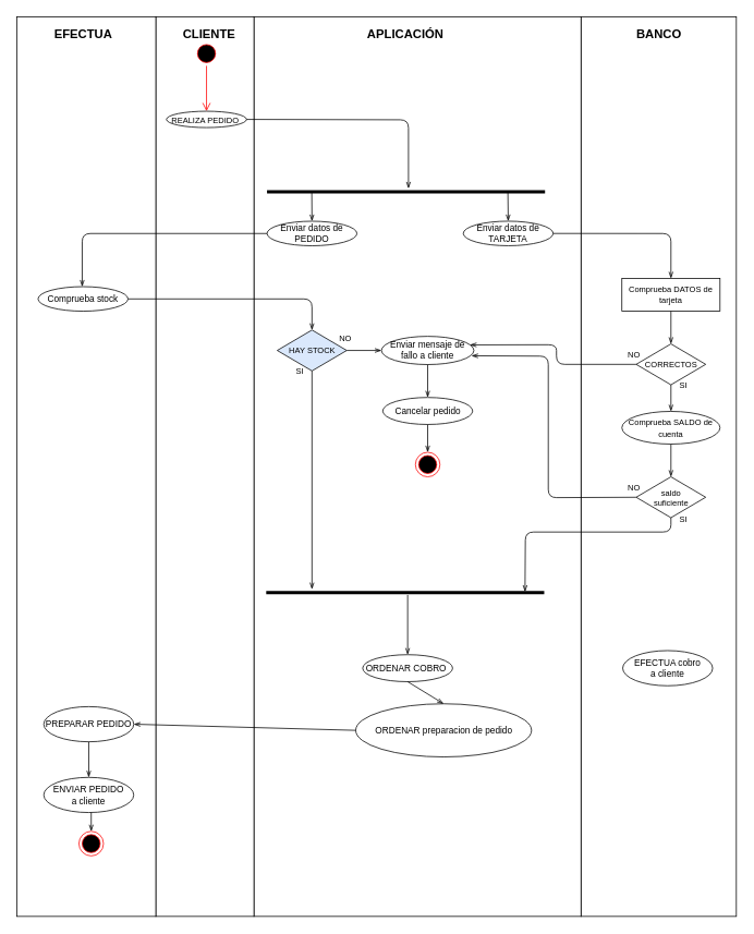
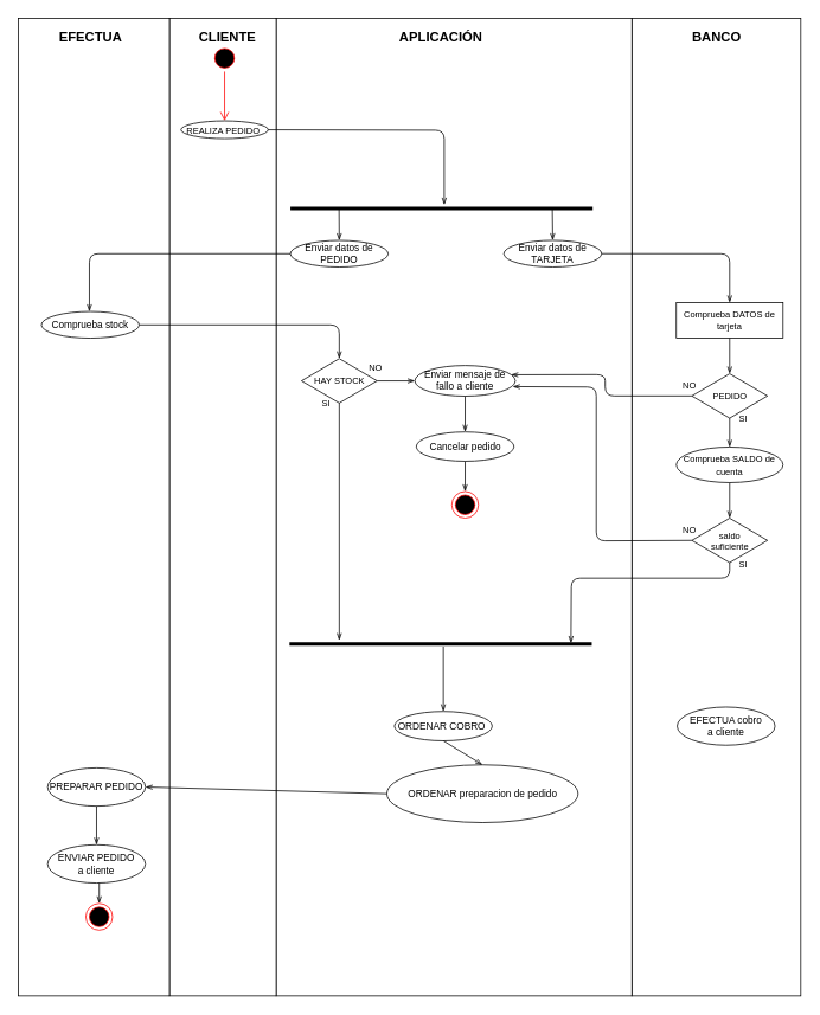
  <mxCell id="0" />
  <mxCell id="1" parent="0" />
  <mxCell id="2" value="" style="rounded=0;whiteSpace=wrap;html=1;strokeWidth=1;fontSize=10;" parent="1" vertex="1"><mxGeometry x="710" y="20" width="190" height="1100" as="geometry" /></mxCell>
  <mxCell id="3" value="" style="rounded=0;whiteSpace=wrap;html=1;strokeWidth=1;fontSize=10;" parent="1" vertex="1"><mxGeometry x="310" y="20" width="400" height="1100" as="geometry" /></mxCell>
  <mxCell id="4" value="" style="rounded=0;whiteSpace=wrap;html=1;strokeWidth=1;fontSize=10;" parent="1" vertex="1"><mxGeometry x="190" y="20" width="120" height="1100" as="geometry" /></mxCell>
  <mxCell id="5" value="" style="rounded=0;whiteSpace=wrap;html=1;strokeWidth=1;fontSize=10;" parent="1" vertex="1"><mxGeometry x="20" y="20" width="170" height="1100" as="geometry" /></mxCell>
  <mxCell id="6" value="" style="ellipse;html=1;shape=startState;fillColor=#000000;strokeColor=#ff0000;" parent="1" vertex="1"><mxGeometry x="237" y="50" width="30" height="30" as="geometry" /></mxCell>
  <mxCell id="7" value="" style="edgeStyle=orthogonalEdgeStyle;html=1;verticalAlign=bottom;endArrow=open;endSize=8;strokeColor=#ff0000;entryX=0.5;entryY=0;entryDx=0;entryDy=0;" parent="1" source="6" target="8" edge="1"><mxGeometry relative="1" as="geometry"><mxPoint x="77" y="80" as="targetPoint" /></mxGeometry></mxCell>
  <mxCell id="8" value="REALIZA PEDIDO&amp;nbsp;" style="ellipse;whiteSpace=wrap;html=1;fontSize=10;" parent="1" vertex="1"><mxGeometry x="203" y="135.5" width="98" height="20" as="geometry" /></mxCell>
  <mxCell id="9" value="Enviar datos de PEDIDO" style="ellipse;whiteSpace=wrap;html=1;fontSize=11;" parent="1" vertex="1"><mxGeometry x="326" y="270" width="110" height="30" as="geometry" /></mxCell>
  <mxCell id="10" value="" style="line;strokeWidth=4;fillColor=none;align=left;verticalAlign=middle;spacingTop=-1;spacingLeft=3;spacingRight=3;rotatable=0;labelPosition=right;points=[];portConstraint=eastwest;" parent="1" vertex="1"><mxGeometry x="326" y="230" width="340" height="8" as="geometry" /></mxCell>
  <mxCell id="11" value="" style="endArrow=openThin;endFill=0;endSize=6;html=1;exitX=1;exitY=0.5;exitDx=0;exitDy=0;" parent="1" source="8" edge="1"><mxGeometry width="100" relative="1" as="geometry"><mxPoint x="499" y="168" as="sourcePoint" /><mxPoint x="499" y="230" as="targetPoint" /><Array as="points"><mxPoint x="499" y="146" /></Array></mxGeometry></mxCell>
  <mxCell id="12" value="Enviar datos de TARJETA" style="ellipse;whiteSpace=wrap;html=1;fontSize=11;" parent="1" vertex="1"><mxGeometry x="566" y="269.95" width="110" height="30" as="geometry" /></mxCell>
  <mxCell id="13" value="&lt;font style=&quot;font-size: 15px&quot;&gt;&lt;b&gt;EFECTUA&lt;/b&gt;&lt;/font&gt;" style="text;html=1;align=center;verticalAlign=middle;resizable=0;points=[];autosize=1;fontSize=10;" parent="1" vertex="1"><mxGeometry x="56" y="30" width="90" height="20" as="geometry" /></mxCell>
- <mxCell id="14" value="HAY STOCK" style="rhombus;whiteSpace=wrap;html=1;strokeWidth=1;fontSize=10;fillColor=#dae8fc;" parent="1" vertex="1"><mxGeometry x="338.5" y="403" width="85" height="50" as="geometry" /></mxCell>
+ <mxCell id="14" value="HAY STOCK" style="rhombus;whiteSpace=wrap;html=1;strokeWidth=1;fontSize=10;" parent="1" vertex="1"><mxGeometry x="338.5" y="403" width="85" height="50" as="geometry" /></mxCell>
  <mxCell id="15" value="Comprueba stock" style="ellipse;whiteSpace=wrap;html=1;fontSize=11;" parent="1" vertex="1"><mxGeometry x="46" y="350" width="110" height="30" as="geometry" /></mxCell>
  <mxCell id="16" value="" style="endArrow=openThin;endFill=0;endSize=6;html=1;entryX=0.5;entryY=0;entryDx=0;entryDy=0;exitX=1;exitY=0.5;exitDx=0;exitDy=0;" parent="1" target="14" edge="1" source="15"><mxGeometry width="100" relative="1" as="geometry"><mxPoint x="381" y="382" as="sourcePoint" /><mxPoint x="391" y="362" as="targetPoint" /><Array as="points"><mxPoint x="381" y="365" /></Array></mxGeometry></mxCell>
  <mxCell id="17" value="NO&amp;nbsp;" style="text;html=1;align=center;verticalAlign=middle;resizable=0;points=[];autosize=1;fontSize=10;" parent="1" vertex="1"><mxGeometry x="408" y="403" width="30" height="20" as="geometry" /></mxCell>
  <mxCell id="18" value="SI" style="text;html=1;align=center;verticalAlign=middle;resizable=0;points=[];autosize=1;fontSize=10;" parent="1" vertex="1"><mxGeometry x="356" y="443" width="20" height="20" as="geometry" /></mxCell>
  <mxCell id="19" value="" style="endArrow=openThin;endFill=0;endSize=6;html=1;entryX=0.5;entryY=0;entryDx=0;entryDy=0;exitX=0.161;exitY=0.569;exitDx=0;exitDy=0;exitPerimeter=0;" parent="1" source="10" target="9" edge="1"><mxGeometry width="100" relative="1" as="geometry"><mxPoint x="411" y="235" as="sourcePoint" /><mxPoint x="388" y="250" as="targetPoint" /></mxGeometry></mxCell>
  <mxCell id="20" value="" style="endArrow=openThin;endFill=0;endSize=6;html=1;exitX=0.769;exitY=0.45;exitDx=0;exitDy=0;exitPerimeter=0;entryX=0.5;entryY=0;entryDx=0;entryDy=0;" parent="1" target="12" edge="1"><mxGeometry width="100" relative="1" as="geometry"><mxPoint x="620.56" y="233.55" as="sourcePoint" /><mxPoint x="501" y="279.95" as="targetPoint" /></mxGeometry></mxCell>
- <mxCell id="21" value="CORRECTOS" style="rhombus;whiteSpace=wrap;html=1;strokeWidth=1;fontSize=10;" parent="1" vertex="1"><mxGeometry x="777.5" y="420" width="85" height="50" as="geometry" /></mxCell>
+ <mxCell id="21" value="PEDIDO" style="rhombus;whiteSpace=wrap;html=1;strokeWidth=1;fontSize=10;" parent="1" vertex="1"><mxGeometry x="777.5" y="420" width="85" height="50" as="geometry" /></mxCell>
  <mxCell id="22" value="&lt;font style=&quot;font-size: 10px&quot;&gt;Comprueba DATOS de tarjeta&lt;/font&gt;" style="whiteSpace=wrap;html=1;fontSize=11;rounded=0;" parent="1" vertex="1"><mxGeometry x="760" y="340" width="120" height="40" as="geometry" /></mxCell>
  <mxCell id="23" value="" style="endArrow=openThin;endFill=0;endSize=6;html=1;entryX=0.5;entryY=0;entryDx=0;entryDy=0;exitX=1;exitY=0.5;exitDx=0;exitDy=0;" parent="1" target="22" edge="1" source="12"><mxGeometry width="100" relative="1" as="geometry"><mxPoint x="820" y="307.5" as="sourcePoint" /><mxPoint x="1535" y="650" as="targetPoint" /><Array as="points"><mxPoint x="820" y="285" /></Array></mxGeometry></mxCell>
  <mxCell id="24" value="" style="endArrow=openThin;endFill=0;endSize=6;html=1;entryX=0.5;entryY=0;entryDx=0;entryDy=0;exitX=0.5;exitY=1;exitDx=0;exitDy=0;" parent="1" source="22" target="21" edge="1"><mxGeometry width="100" relative="1" as="geometry"><mxPoint x="830" y="317.5" as="sourcePoint" /><mxPoint x="830" y="360" as="targetPoint" /></mxGeometry></mxCell>
  <mxCell id="25" value="NO&amp;nbsp;" style="text;html=1;align=center;verticalAlign=middle;resizable=0;points=[];autosize=1;fontSize=10;" parent="1" vertex="1"><mxGeometry x="761" y="423" width="30" height="20" as="geometry" /></mxCell>
  <mxCell id="26" value="SI" style="text;html=1;align=center;verticalAlign=middle;resizable=0;points=[];autosize=1;fontSize=10;" parent="1" vertex="1"><mxGeometry x="825" y="461" width="20" height="20" as="geometry" /></mxCell>
  <mxCell id="27" value="saldo &lt;br&gt;suficiente" style="rhombus;whiteSpace=wrap;html=1;strokeWidth=1;fontSize=10;" parent="1" vertex="1"><mxGeometry x="777.5" y="582.5" width="85" height="50" as="geometry" /></mxCell>
  <mxCell id="28" value="&lt;font style=&quot;font-size: 10px&quot;&gt;Comprueba SALDO de cuenta&lt;/font&gt;" style="ellipse;whiteSpace=wrap;html=1;fontSize=11;" parent="1" vertex="1"><mxGeometry x="760" y="502.5" width="120" height="40" as="geometry" /></mxCell>
  <mxCell id="29" value="" style="endArrow=openThin;endFill=0;endSize=6;html=1;entryX=0.5;entryY=0;entryDx=0;entryDy=0;exitX=0.5;exitY=1;exitDx=0;exitDy=0;" parent="1" target="28" edge="1"><mxGeometry width="100" relative="1" as="geometry"><mxPoint x="820" y="470" as="sourcePoint" /><mxPoint x="1535" y="812.5" as="targetPoint" /></mxGeometry></mxCell>
  <mxCell id="30" value="" style="endArrow=openThin;endFill=0;endSize=6;html=1;entryX=0.5;entryY=0;entryDx=0;entryDy=0;exitX=0.5;exitY=1;exitDx=0;exitDy=0;" parent="1" source="28" target="27" edge="1"><mxGeometry width="100" relative="1" as="geometry"><mxPoint x="830" y="480" as="sourcePoint" /><mxPoint x="830" y="522.5" as="targetPoint" /></mxGeometry></mxCell>
  <mxCell id="31" value="NO&amp;nbsp;" style="text;html=1;align=center;verticalAlign=middle;resizable=0;points=[];autosize=1;fontSize=10;" parent="1" vertex="1"><mxGeometry x="761" y="585.5" width="30" height="20" as="geometry" /></mxCell>
  <mxCell id="32" value="SI" style="text;html=1;align=center;verticalAlign=middle;resizable=0;points=[];autosize=1;fontSize=10;" parent="1" vertex="1"><mxGeometry x="825" y="623.5" width="20" height="20" as="geometry" /></mxCell>
  <mxCell id="33" value="" style="line;strokeWidth=4;fillColor=none;align=left;verticalAlign=middle;spacingTop=-1;spacingLeft=3;spacingRight=3;rotatable=0;labelPosition=right;points=[];portConstraint=eastwest;" parent="1" vertex="1"><mxGeometry x="325" y="720" width="340" height="8" as="geometry" /></mxCell>
  <mxCell id="34" value="Enviar mensaje de fallo a cliente" style="ellipse;whiteSpace=wrap;html=1;fontSize=11;" parent="1" vertex="1"><mxGeometry x="466" y="410.75" width="113" height="34.5" as="geometry" /></mxCell>
  <mxCell id="35" value="Cancelar pedido" style="ellipse;whiteSpace=wrap;html=1;fontSize=11;" parent="1" vertex="1"><mxGeometry x="467.5" y="485.5" width="110" height="33" as="geometry" /></mxCell>
  <mxCell id="36" value="" style="endArrow=openThin;endFill=0;endSize=6;html=1;exitX=1;exitY=0.5;exitDx=0;exitDy=0;entryX=0;entryY=0.5;entryDx=0;entryDy=0;" parent="1" source="14" target="34" edge="1"><mxGeometry width="100" relative="1" as="geometry"><mxPoint x="631" y="309.95" as="sourcePoint" /><mxPoint x="631" y="370" as="targetPoint" /></mxGeometry></mxCell>
  <mxCell id="37" value="" style="endArrow=openThin;endFill=0;endSize=6;html=1;exitX=0.5;exitY=1;exitDx=0;exitDy=0;entryX=0.5;entryY=0;entryDx=0;entryDy=0;" parent="1" source="34" target="35" edge="1"><mxGeometry width="100" relative="1" as="geometry"><mxPoint x="641" y="319.95" as="sourcePoint" /><mxPoint x="641" y="380" as="targetPoint" /></mxGeometry></mxCell>
  <mxCell id="38" value="" style="ellipse;html=1;shape=endState;fillColor=#000000;strokeColor=#ff0000;fontSize=10;" parent="1" vertex="1"><mxGeometry x="507.5" y="552.5" width="30" height="30" as="geometry" /></mxCell>
  <mxCell id="39" value="" style="endArrow=openThin;endFill=0;endSize=6;html=1;exitX=0.5;exitY=1;exitDx=0;exitDy=0;entryX=0.5;entryY=0;entryDx=0;entryDy=0;" parent="1" source="35" target="38" edge="1"><mxGeometry width="100" relative="1" as="geometry"><mxPoint x="651" y="329.95" as="sourcePoint" /><mxPoint x="651" y="390" as="targetPoint" /></mxGeometry></mxCell>
  <mxCell id="40" value="" style="endArrow=openThin;endFill=0;endSize=6;html=1;exitX=0;exitY=0.5;exitDx=0;exitDy=0;entryX=0.974;entryY=0.689;entryDx=0;entryDy=0;entryPerimeter=0;" parent="1" source="27" target="34" edge="1"><mxGeometry width="100" relative="1" as="geometry"><mxPoint x="630.56" y="243.55" as="sourcePoint" /><mxPoint x="631" y="279.95" as="targetPoint" /><Array as="points"><mxPoint x="670" y="608" /><mxPoint x="670" y="435" /></Array></mxGeometry></mxCell>
  <mxCell id="41" value="" style="endArrow=openThin;endFill=0;endSize=6;html=1;exitX=0.5;exitY=1;exitDx=0;exitDy=0;entryX=0.931;entryY=0.396;entryDx=0;entryDy=0;entryPerimeter=0;" parent="1" source="27" target="33" edge="1"><mxGeometry width="100" relative="1" as="geometry"><mxPoint x="641" y="666.5" as="sourcePoint" /><mxPoint x="390.42" y="732.504" as="targetPoint" /><Array as="points"><mxPoint x="820" y="650" /><mxPoint x="642" y="650" /></Array></mxGeometry></mxCell>
  <mxCell id="42" value="ORDENAR COBRO&amp;nbsp;" style="ellipse;whiteSpace=wrap;html=1;fontSize=11;" parent="1" vertex="1"><mxGeometry x="443" y="800" width="110" height="33" as="geometry" /></mxCell>
  <mxCell id="43" value="" style="endArrow=openThin;endFill=0;endSize=6;html=1;entryX=0.5;entryY=0;entryDx=0;entryDy=0;" parent="1" target="42" edge="1"><mxGeometry width="100" relative="1" as="geometry"><mxPoint x="498" y="727" as="sourcePoint" /><mxPoint x="651.54" y="733.168" as="targetPoint" /></mxGeometry></mxCell>
  <mxCell id="44" value="EFECTUA cobro &lt;br&gt;a cliente" style="ellipse;whiteSpace=wrap;html=1;fontSize=11;" parent="1" vertex="1"><mxGeometry x="761" y="795" width="110" height="43" as="geometry" /></mxCell>
  <mxCell id="45" value="ORDENAR preparacion de pedido" style="ellipse;whiteSpace=wrap;html=1;fontSize=11;" parent="1" vertex="1"><mxGeometry x="434.5" y="860" width="215" height="65" as="geometry" /></mxCell>
  <mxCell id="46" value="" style="endArrow=openThin;endFill=0;endSize=6;html=1;exitX=0.5;exitY=1;exitDx=0;exitDy=0;entryX=0.5;entryY=0;entryDx=0;entryDy=0;" parent="1" source="42" target="45" edge="1"><mxGeometry width="100" relative="1" as="geometry"><mxPoint x="508" y="785" as="sourcePoint" /><mxPoint x="508" y="810" as="targetPoint" /><Array as="points" /></mxGeometry></mxCell>
  <mxCell id="47" value="PREPARAR PEDIDO" style="ellipse;whiteSpace=wrap;html=1;fontSize=11;" parent="1" vertex="1"><mxGeometry x="53" y="863.5" width="110" height="43" as="geometry" /></mxCell>
  <mxCell id="48" value="ENVIAR PEDIDO &lt;br&gt;a cliente" style="ellipse;whiteSpace=wrap;html=1;fontSize=11;" parent="1" vertex="1"><mxGeometry x="53" y="950" width="110" height="43" as="geometry" /></mxCell>
  <mxCell id="49" value="" style="endArrow=openThin;endFill=0;endSize=6;html=1;exitX=0.5;exitY=1;exitDx=0;exitDy=0;entryX=0.5;entryY=0;entryDx=0;entryDy=0;" parent="1" source="47" target="48" edge="1"><mxGeometry width="100" relative="1" as="geometry"><mxPoint x="508" y="843" as="sourcePoint" /><mxPoint x="508" y="870" as="targetPoint" /><Array as="points" /></mxGeometry></mxCell>
  <mxCell id="50" value="" style="ellipse;html=1;shape=endState;fillColor=#000000;strokeColor=#ff0000;fontSize=10;" parent="1" vertex="1"><mxGeometry x="96" y="1016" width="30" height="30" as="geometry" /></mxCell>
  <mxCell id="51" value="" style="endArrow=openThin;endFill=0;endSize=6;html=1;exitX=0.5;exitY=1;exitDx=0;exitDy=0;entryX=0.5;entryY=0;entryDx=0;entryDy=0;" parent="1" target="50" edge="1"><mxGeometry width="100" relative="1" as="geometry"><mxPoint x="111" y="993" as="sourcePoint" /><mxPoint x="239" y="887" as="targetPoint" /></mxGeometry></mxCell>
  <mxCell id="52" value="&lt;font style=&quot;font-size: 15px&quot;&gt;&lt;b&gt;CLIENTE&lt;/b&gt;&lt;/font&gt;" style="text;html=1;align=center;verticalAlign=middle;resizable=0;points=[];autosize=1;fontSize=10;" parent="1" vertex="1"><mxGeometry x="214.5" y="30" width="80" height="20" as="geometry" /></mxCell>
  <mxCell id="53" value="&lt;font style=&quot;font-size: 15px&quot;&gt;&lt;b&gt;APLICACIÓN&lt;/b&gt;&lt;/font&gt;" style="text;html=1;align=center;verticalAlign=middle;resizable=0;points=[];autosize=1;fontSize=10;" parent="1" vertex="1"><mxGeometry x="440" y="30" width="110" height="20" as="geometry" /></mxCell>
  <mxCell id="54" value="&lt;font style=&quot;font-size: 15px&quot;&gt;&lt;b&gt;BANCO&lt;/b&gt;&lt;/font&gt;" style="text;html=1;align=center;verticalAlign=middle;resizable=0;points=[];autosize=1;fontSize=10;" parent="1" vertex="1"><mxGeometry x="770" y="30" width="70" height="20" as="geometry" /></mxCell>
  <mxCell id="55" value="" style="endArrow=openThin;endFill=0;endSize=6;html=1;exitX=0.5;exitY=1;exitDx=0;exitDy=0;" parent="1" source="14" edge="1"><mxGeometry width="100" relative="1" as="geometry"><mxPoint x="381" y="453" as="sourcePoint" /><mxPoint x="381" y="720" as="targetPoint" /></mxGeometry></mxCell>
  <mxCell id="56" value="" style="endArrow=openThin;endFill=0;endSize=6;html=1;exitX=0;exitY=0.5;exitDx=0;exitDy=0;" edge="1" parent="1" source="9"><mxGeometry width="100" relative="1" as="geometry"><mxPoint x="311" y="155.5" as="sourcePoint" /><mxPoint x="100" y="350" as="targetPoint" /><Array as="points"><mxPoint x="100" y="285" /></Array></mxGeometry></mxCell>
  <mxCell id="57" value="" style="endArrow=openThin;endFill=0;endSize=6;html=1;exitX=0;exitY=0.5;exitDx=0;exitDy=0;entryX=0.957;entryY=0.303;entryDx=0;entryDy=0;entryPerimeter=0;" edge="1" parent="1" source="21" target="34"><mxGeometry width="100" relative="1" as="geometry"><mxPoint x="336" y="295" as="sourcePoint" /><mxPoint x="110" y="360" as="targetPoint" /><Array as="points"><mxPoint x="680" y="445" /><mxPoint x="680" y="421" /></Array></mxGeometry></mxCell>
  <mxCell id="58" value="" style="endArrow=openThin;endFill=0;endSize=6;html=1;exitX=0;exitY=0.5;exitDx=0;exitDy=0;entryX=1;entryY=0.5;entryDx=0;entryDy=0;" edge="1" parent="1" source="45" target="47"><mxGeometry width="100" relative="1" as="geometry"><mxPoint x="563" y="826.5" as="sourcePoint" /><mxPoint x="771" y="826.5" as="targetPoint" /><Array as="points" /></mxGeometry></mxCell>
